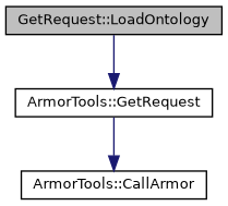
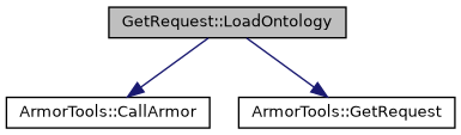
  digraph {
    rankdir=TB
    node [color=black fillcolor=white fontname=Helvetica fontsize=10 shape=record style=filled]
    edge [color=midnightblue fontname=Helvetica fontsize=10 labelfontname=Helvetica labelfontsize=10 style=solid]
    n1 [fillcolor=grey75 fontcolor=black height=0.2 label="GetRequest::LoadOntology" width=0.4]
    n2 [height=0.2 label="ArmorTools::CallArmor" width=0.4]
    n3 [height=0.2 label="ArmorTools::GetRequest" width=0.4]
-   n3 -> n2
+   n1 -> n2
    n1 -> n3
  }
